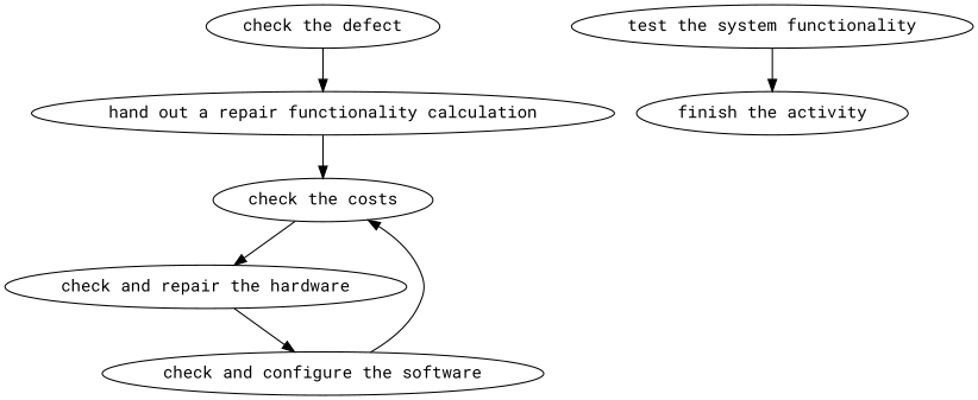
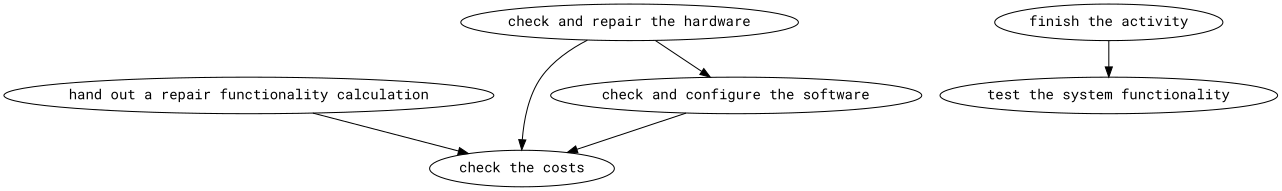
  strict digraph {
    fontname="Roboto Mono"
    node [fontname="Roboto Mono"]
    edge [attrs="{'type': 'flow', 'label': 'flow'}" fontname="Roboto Mono"]
-   "check the defect" [attrs="{'type': 'Activity', 'label': 'check the defect'}"]
    n2 [attrs="{'type': 'Activity', 'label': 'hand out a repair cost calculation'}" label="hand out a repair functionality calculation"]
    "check the costs" [attrs="{'type': 'Activity', 'label': 'check the costs'}"]
    "check and repair the hardware" [attrs="{'type': 'Activity', 'label': 'check and repair the hardware'}"]
    "check and configure the software" [attrs="{'type': 'Activity', 'label': 'check and configure the software'}"]
    "test the system functionality" [attrs="{'type': 'Activity', 'label': 'test the system functionality'}"]
    n7 [attrs="{'type': 'Activity', 'label': 'finish the repair'}" label="finish the activity"]
-   "check the defect" -> n2
    n2 -> "check the costs"
-   "check the costs" -> "check and repair the hardware"
+   "check and repair the hardware" -> "check the costs"
    "check and repair the hardware" -> "check and configure the software"
    "check and configure the software" -> "check the costs"
-   "test the system functionality" -> n7
+   n7 -> "test the system functionality"
  }
